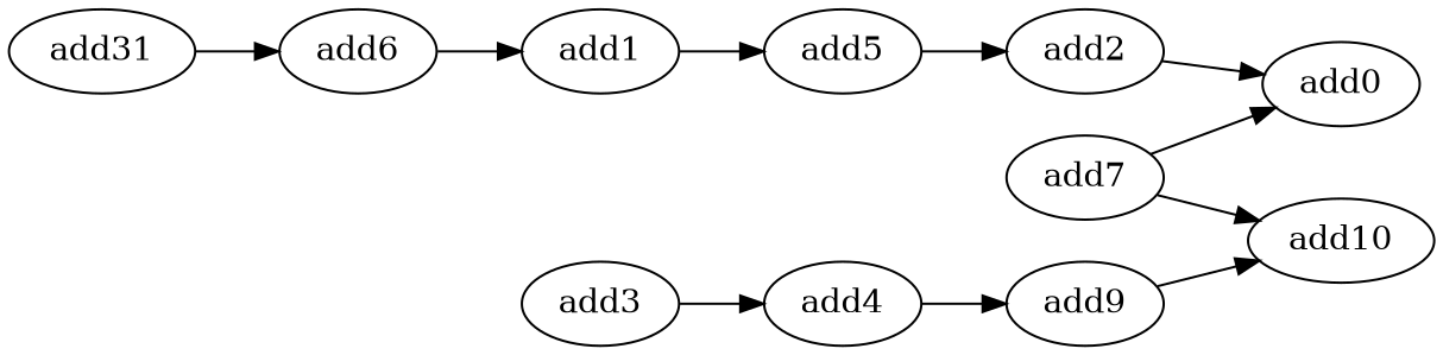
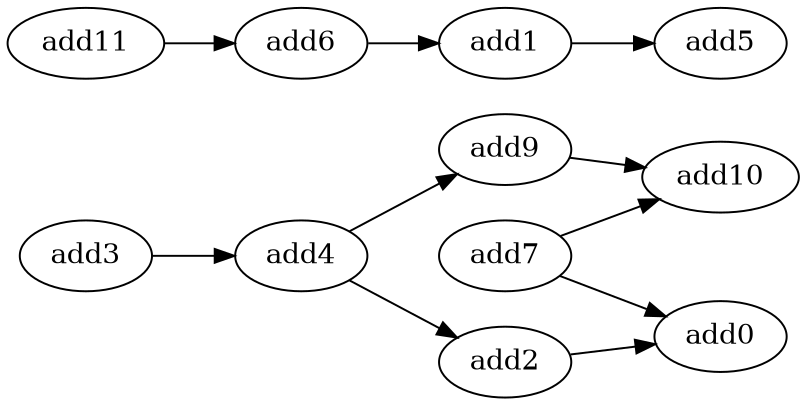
  strict digraph {
    rankdir=LR
    node [opcode=add]
    add9
    add10
    add4
    add2
    add0
-   add11 [label=add31]
+   add11
    add6
    add1
    add5
    add7
    add3
    add9 -> add10
    add4 -> add9
    add2 -> add0
    add11 -> add6
    add6 -> add1
    add1 -> add5
-   add5 -> add2
+   add4 -> add2
    add7 -> add10
    add7 -> add0
    add3 -> add4
  }
